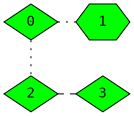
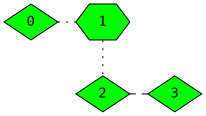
  graph {
    fontname="DejaVu Sans Mono"
    node [fillcolor=green fontname="DejaVu Sans Mono" shape=diamond style=filled]
    edge [fontname="DejaVu Sans Mono" style=dotted]
    0
    1 [shape=hexagon]
    2
    3
    subgraph sub_1 {
      rank=same
      0
      1
    }
    subgraph sub_2 {
      rank=same
      2
      3
    }
    0 -- 1
-   0 -- 2
+   1 -- 2
    2 -- 3 [style=dashed]
  }
